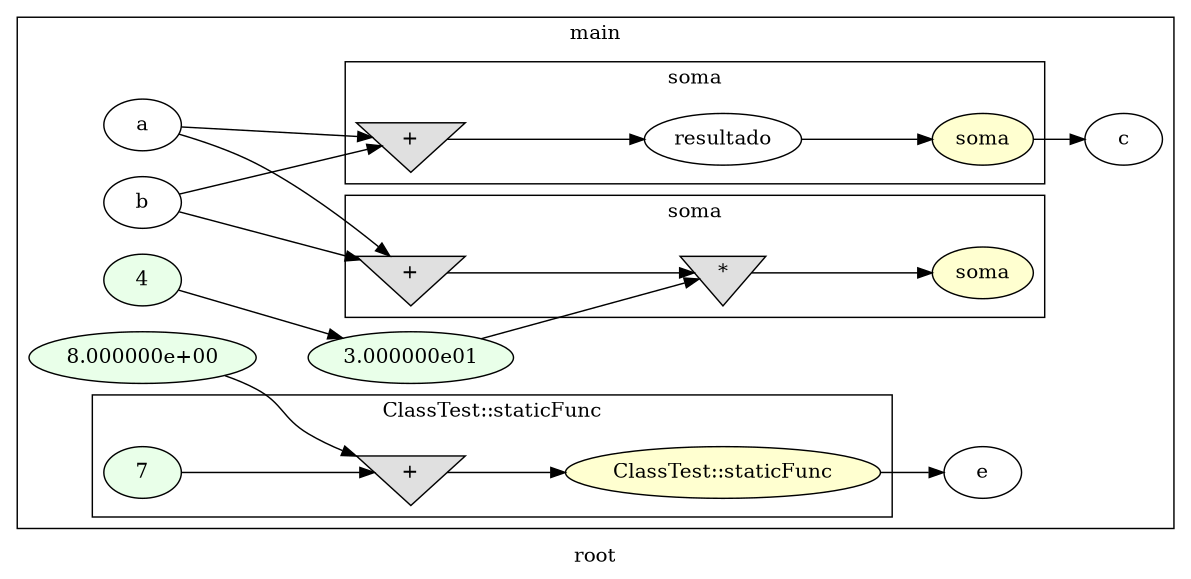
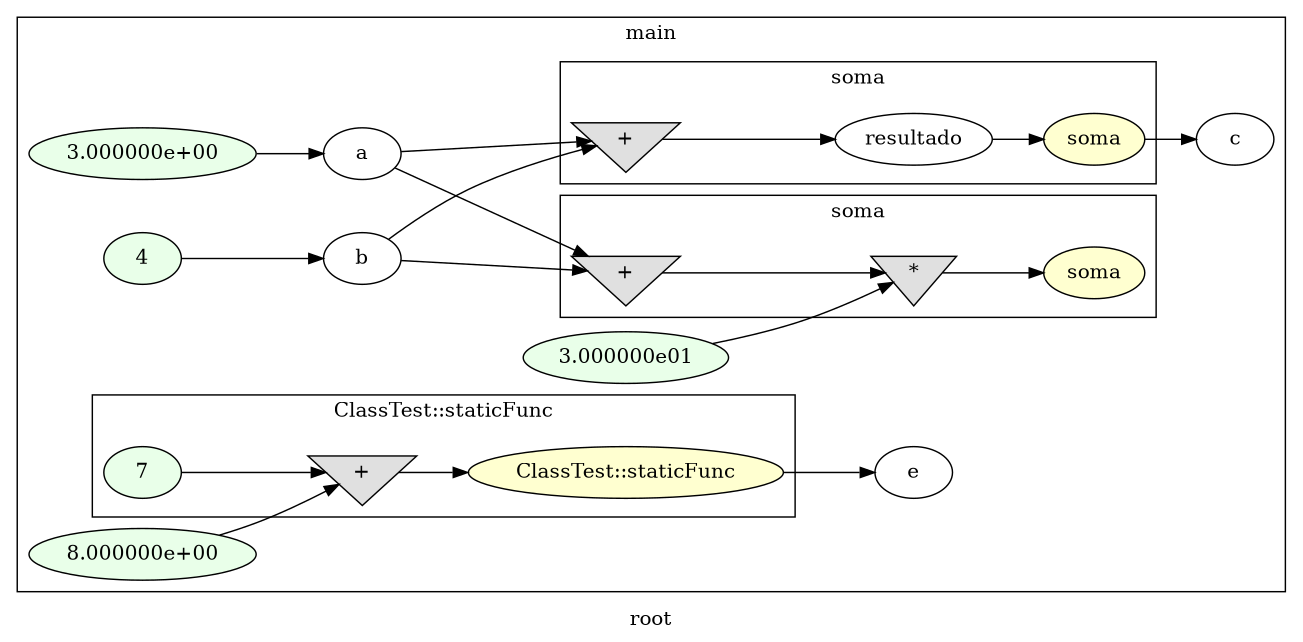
  digraph {
    label=root
    rankdir=LR
    node [style=filled]
    n1 [fillcolor="#E0E0E0" label="+" shape=invtriangle startinglines=5]
    n2 [label=resultado startingline=5 style=""]
    n3 [fillcolor="#FFFFD0" label=soma startinglines=6]
    n4 [fillcolor="#E0E0E0" label="+" shape=invtriangle startinglines=11]
    n5 [fillcolor="#E0E0E0" label="*" shape=invtriangle startinglines=11]
    n6 [fillcolor="#FFFFD0" label=soma startinglines=11]
    n7 [fillcolor="#E9FFE9" label=7 startinglines=18]
    n8 [fillcolor="#E0E0E0" label="+" shape=invtriangle startinglines=18]
    n9 [fillcolor="#FFFFD0" label="ClassTest::staticFunc" startinglines=18]
+   n10 [fillcolor="#E9FFE9" label="3.000000e+00" startinglines=25]
    n11 [label=a startingline=25 style=""]
    n12 [fillcolor="#E9FFE9" label=4 startinglines=26]
    n13 [label=b startingline=26 style=""]
    n14 [label=c startingline=6 style=""]
    n15 [fillcolor="#E9FFE9" label="3.000000e01" startinglines=29]
    n16 [fillcolor="#E9FFE9" label="8.000000e+00" startinglines=31]
    n17 [label=e startingline=18 style=""]
    subgraph cluster_1 {
      label=main
      parent=G
      startinglines="16_22_22"
+     n10
      n11
      n12
      n13
      n14
      n15
      n16
      n17
      subgraph cluster_2 {
        label=soma
        parent=cluster_1
        startinglines="25_26_27"
        n1
        n2
        n3
      }
      subgraph cluster_3 {
        label=soma
        parent=cluster_1
        startinglines="5_6_29"
        n4
        n5
        n6
      }
      subgraph cluster_4 {
        label="ClassTest::staticFunc"
        parent=cluster_1
        startinglines="29_11_31"
        n7
        n8
        n9
      }
    }
    n1 -> n2
    n2 -> n3
    n3 -> n14
    n4 -> n5
    n5 -> n6
    n7 -> n8
    n8 -> n9
    n9 -> n17
+   n10 -> n11
    n11 -> n1
    n11 -> n4
-   n12 -> n15
+   n12 -> n13
    n13 -> n1
    n13 -> n4
    n15 -> n5
    n16 -> n8
  }
